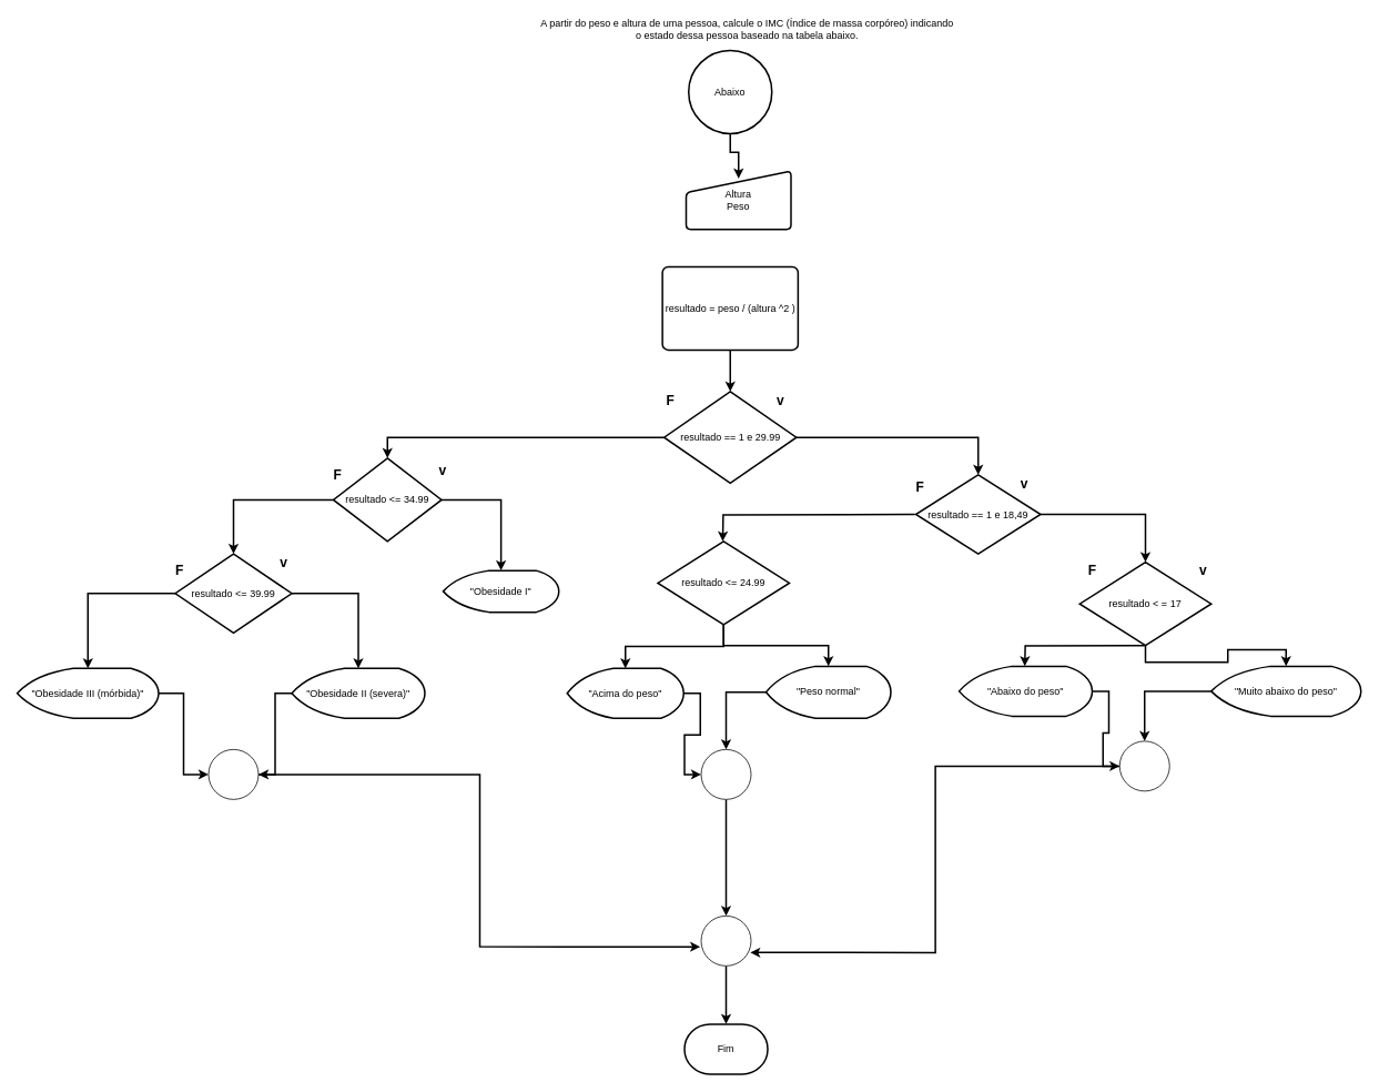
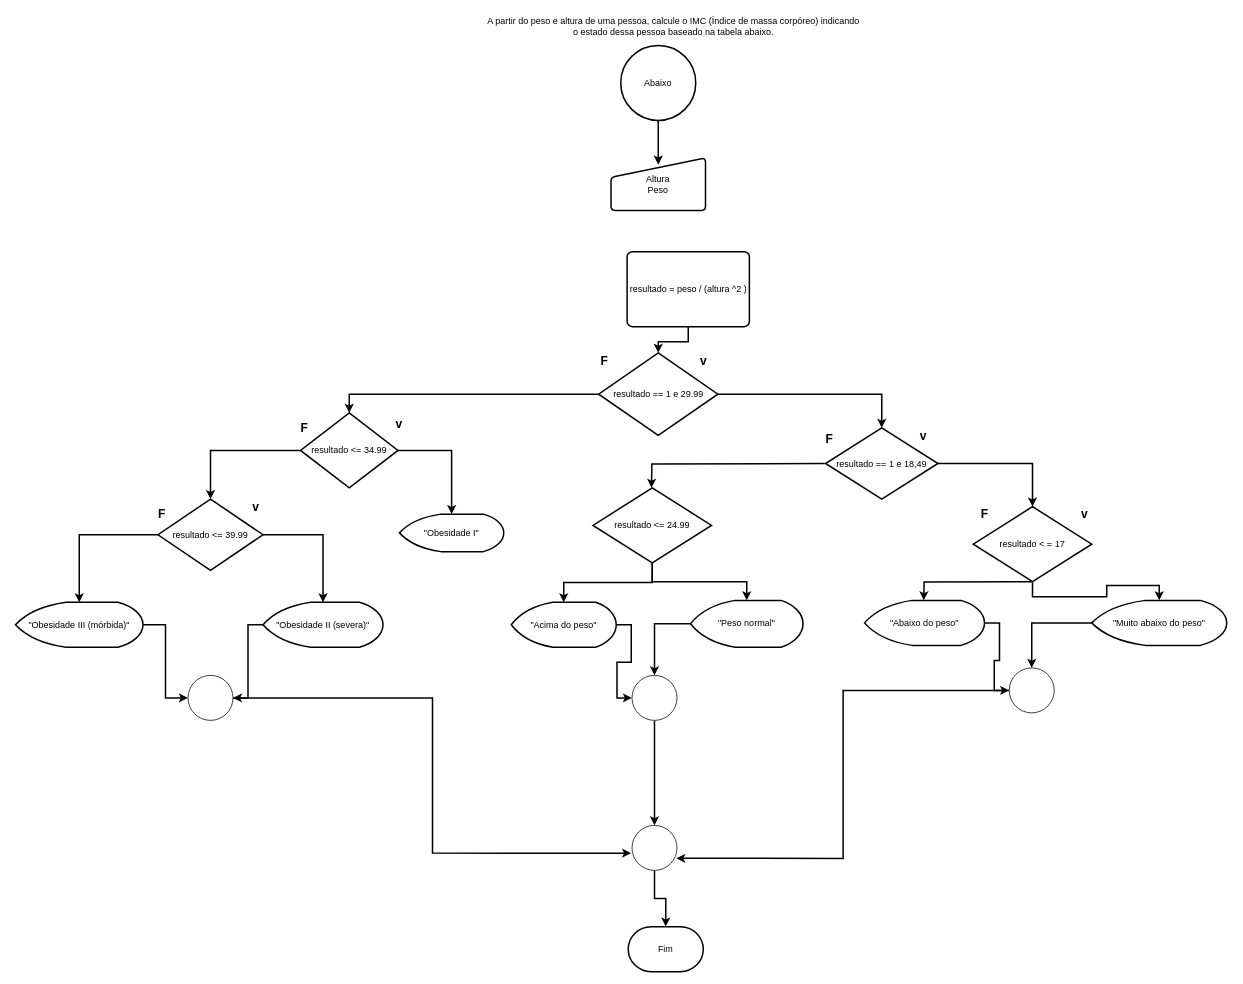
  <mxCell id="0" />
  <mxCell id="1" parent="0" />
  <mxCell id="2" style="edgeStyle=orthogonalEdgeStyle;rounded=0;orthogonalLoop=1;jettySize=auto;html=1;entryX=0.5;entryY=0.129;entryDx=0;entryDy=0;entryPerimeter=0;strokeWidth=2;" edge="1" parent="1" source="3" target="4"><mxGeometry relative="1" as="geometry" /></mxCell>
  <mxCell id="3" value="Abaixo" style="strokeWidth=2;html=1;shape=mxgraph.flowchart.start_2;whiteSpace=wrap;" vertex="1" parent="1"><mxGeometry x="827" y="60" width="100" height="100" as="geometry" /></mxCell>
- <mxCell id="4" value="Altura&lt;br&gt;Peso" style="html=1;strokeWidth=2;shape=manualInput;whiteSpace=wrap;rounded=1;size=26;arcSize=11;" vertex="1" parent="1"><mxGeometry x="824" y="205" width="126" height="70" as="geometry" /></mxCell>
+ <mxCell id="4" value="Altura&lt;br&gt;Peso" style="html=1;strokeWidth=2;shape=manualInput;whiteSpace=wrap;rounded=1;size=26;arcSize=11;" vertex="1" parent="1"><mxGeometry x="814" y="210" width="126" height="70" as="geometry" /></mxCell>
  <mxCell id="5" value="A partir do peso e altura de uma pessoa, calcule o IMC (Índice de massa corpóreo) indicando&lt;br/&gt;o estado dessa pessoa baseado na tabela abaixo." style="text;html=1;align=center;verticalAlign=middle;resizable=0;points=[];autosize=1;" vertex="1" parent="1"><mxGeometry x="642" y="20" width="510" height="30" as="geometry" /></mxCell>
  <mxCell id="6" style="edgeStyle=orthogonalEdgeStyle;rounded=0;orthogonalLoop=1;jettySize=auto;html=1;exitX=0.5;exitY=1;exitDx=0;exitDy=0;strokeWidth=2;" edge="1" parent="1" source="7" target="10"><mxGeometry relative="1" as="geometry" /></mxCell>
- <mxCell id="7" value="resultado = peso / (altura ^2 )" style="rounded=1;whiteSpace=wrap;html=1;absoluteArcSize=1;arcSize=14;strokeWidth=2;" vertex="1" parent="1"><mxGeometry x="795.5" y="320" width="163" height="100" as="geometry" /></mxCell>
+ <mxCell id="7" value="resultado = peso / (altura ^2 )" style="rounded=1;whiteSpace=wrap;html=1;absoluteArcSize=1;arcSize=14;strokeWidth=2;" vertex="1" parent="1"><mxGeometry x="835.5" y="335" width="163" height="100" as="geometry" /></mxCell>
  <mxCell id="8" style="edgeStyle=orthogonalEdgeStyle;rounded=0;orthogonalLoop=1;jettySize=auto;html=1;entryX=0.5;entryY=0;entryDx=0;entryDy=0;entryPerimeter=0;strokeWidth=2;" edge="1" parent="1" source="10" target="13"><mxGeometry relative="1" as="geometry" /></mxCell>
  <mxCell id="9" style="edgeStyle=orthogonalEdgeStyle;rounded=0;orthogonalLoop=1;jettySize=auto;html=1;entryX=0.5;entryY=0;entryDx=0;entryDy=0;entryPerimeter=0;strokeWidth=2;" edge="1" parent="1" source="10" target="36"><mxGeometry relative="1" as="geometry" /></mxCell>
  <mxCell id="10" value="resultado == 1 e 29.99" style="strokeWidth=2;html=1;shape=mxgraph.flowchart.decision;whiteSpace=wrap;" vertex="1" parent="1"><mxGeometry x="797.5" y="470" width="159" height="110" as="geometry" /></mxCell>
  <mxCell id="11" style="edgeStyle=orthogonalEdgeStyle;rounded=0;orthogonalLoop=1;jettySize=auto;html=1;entryX=0.5;entryY=0;entryDx=0;entryDy=0;entryPerimeter=0;strokeWidth=2;" edge="1" parent="1" source="13" target="16"><mxGeometry relative="1" as="geometry" /></mxCell>
  <mxCell id="12" style="edgeStyle=orthogonalEdgeStyle;rounded=0;orthogonalLoop=1;jettySize=auto;html=1;entryX=0.5;entryY=0;entryDx=0;entryDy=0;entryPerimeter=0;strokeWidth=2;" edge="1" parent="1"><mxGeometry relative="1" as="geometry"><mxPoint x="1099" y="617.5" as="sourcePoint" /><mxPoint x="868" y="650" as="targetPoint" /></mxGeometry></mxCell>
  <mxCell id="13" value="resultado == 1 e 18,49" style="strokeWidth=2;html=1;shape=mxgraph.flowchart.decision;whiteSpace=wrap;" vertex="1" parent="1"><mxGeometry x="1100" y="570" width="150" height="95" as="geometry" /></mxCell>
  <mxCell id="14" style="edgeStyle=orthogonalEdgeStyle;rounded=0;orthogonalLoop=1;jettySize=auto;html=1;strokeWidth=2;" edge="1" parent="1" source="16" target="23"><mxGeometry relative="1" as="geometry" /></mxCell>
  <mxCell id="15" style="edgeStyle=orthogonalEdgeStyle;rounded=0;orthogonalLoop=1;jettySize=auto;html=1;entryX=0.5;entryY=0;entryDx=0;entryDy=0;entryPerimeter=0;strokeWidth=2;" edge="1" parent="1"><mxGeometry relative="1" as="geometry"><mxPoint x="1375" y="775" as="sourcePoint" /><mxPoint x="1231" y="800" as="targetPoint" /></mxGeometry></mxCell>
  <mxCell id="16" value="resultado &amp;lt; = 17" style="strokeWidth=2;html=1;shape=mxgraph.flowchart.decision;whiteSpace=wrap;" vertex="1" parent="1"><mxGeometry x="1297" y="675" width="158" height="100" as="geometry" /></mxCell>
  <mxCell id="17" value="&lt;b&gt;&lt;font style=&quot;font-size: 16px&quot;&gt;v&lt;/font&gt;&lt;/b&gt;" style="text;html=1;align=center;verticalAlign=middle;resizable=0;points=[];autosize=1;" vertex="1" parent="1"><mxGeometry x="927" y="470" width="20" height="20" as="geometry" /></mxCell>
  <mxCell id="18" value="&lt;b&gt;&lt;font style=&quot;font-size: 16px&quot;&gt;F&lt;/font&gt;&lt;/b&gt;" style="text;html=1;align=center;verticalAlign=middle;resizable=0;points=[];autosize=1;" vertex="1" parent="1"><mxGeometry x="790" y="470" width="30" height="20" as="geometry" /></mxCell>
  <mxCell id="19" style="edgeStyle=orthogonalEdgeStyle;rounded=0;orthogonalLoop=1;jettySize=auto;html=1;entryX=0.5;entryY=0;entryDx=0;entryDy=0;entryPerimeter=0;strokeWidth=2;" edge="1" parent="1" source="21" target="31"><mxGeometry relative="1" as="geometry" /></mxCell>
  <mxCell id="20" style="edgeStyle=orthogonalEdgeStyle;rounded=0;orthogonalLoop=1;jettySize=auto;html=1;entryX=0.5;entryY=0;entryDx=0;entryDy=0;entryPerimeter=0;strokeWidth=2;" edge="1" parent="1" source="21" target="33"><mxGeometry relative="1" as="geometry" /></mxCell>
  <mxCell id="21" value="resultado &amp;lt;= 24.99" style="strokeWidth=2;html=1;shape=mxgraph.flowchart.decision;whiteSpace=wrap;" vertex="1" parent="1"><mxGeometry x="790" y="650" width="158" height="100" as="geometry" /></mxCell>
  <mxCell id="22" style="edgeStyle=orthogonalEdgeStyle;rounded=0;orthogonalLoop=1;jettySize=auto;html=1;strokeWidth=2;" edge="1" parent="1" source="23" target="50"><mxGeometry relative="1" as="geometry" /></mxCell>
  <mxCell id="23" value="&quot;Muito abaixo do peso&quot;" style="strokeWidth=2;html=1;shape=mxgraph.flowchart.display;whiteSpace=wrap;" vertex="1" parent="1"><mxGeometry x="1455" y="800" width="180" height="60" as="geometry" /></mxCell>
  <mxCell id="24" style="edgeStyle=orthogonalEdgeStyle;rounded=0;orthogonalLoop=1;jettySize=auto;html=1;entryX=0;entryY=0.5;entryDx=0;entryDy=0;entryPerimeter=0;strokeWidth=2;" edge="1" parent="1" source="25" target="50"><mxGeometry relative="1" as="geometry" /></mxCell>
  <mxCell id="25" value="&quot;Abaixo do peso&quot;" style="strokeWidth=2;html=1;shape=mxgraph.flowchart.display;whiteSpace=wrap;" vertex="1" parent="1"><mxGeometry x="1152" y="800" width="160" height="60" as="geometry" /></mxCell>
  <mxCell id="26" value="&lt;b&gt;&lt;font style=&quot;font-size: 16px&quot;&gt;v&lt;/font&gt;&lt;/b&gt;" style="text;html=1;align=center;verticalAlign=middle;resizable=0;points=[];autosize=1;" vertex="1" parent="1"><mxGeometry x="1220" y="570" width="20" height="20" as="geometry" /></mxCell>
  <mxCell id="27" value="&lt;b&gt;&lt;font style=&quot;font-size: 16px&quot;&gt;F&lt;/font&gt;&lt;/b&gt;" style="text;html=1;align=center;verticalAlign=middle;resizable=0;points=[];autosize=1;" vertex="1" parent="1"><mxGeometry x="1090" y="575" width="30" height="20" as="geometry" /></mxCell>
  <mxCell id="28" value="&lt;b&gt;&lt;font style=&quot;font-size: 16px&quot;&gt;v&lt;/font&gt;&lt;/b&gt;" style="text;html=1;align=center;verticalAlign=middle;resizable=0;points=[];autosize=1;" vertex="1" parent="1"><mxGeometry x="1435" y="675" width="20" height="20" as="geometry" /></mxCell>
  <mxCell id="29" value="&lt;b&gt;&lt;font style=&quot;font-size: 16px&quot;&gt;F&lt;/font&gt;&lt;/b&gt;" style="text;html=1;align=center;verticalAlign=middle;resizable=0;points=[];autosize=1;" vertex="1" parent="1"><mxGeometry x="1297" y="675" width="30" height="20" as="geometry" /></mxCell>
  <mxCell id="30" style="edgeStyle=orthogonalEdgeStyle;rounded=0;orthogonalLoop=1;jettySize=auto;html=1;strokeWidth=2;" edge="1" parent="1" source="31" target="52"><mxGeometry relative="1" as="geometry" /></mxCell>
  <mxCell id="31" value="&quot;Peso normal&quot;" style="strokeWidth=2;html=1;shape=mxgraph.flowchart.display;whiteSpace=wrap;" vertex="1" parent="1"><mxGeometry x="920" y="800" width="150" height="62.5" as="geometry" /></mxCell>
  <mxCell id="32" style="edgeStyle=orthogonalEdgeStyle;rounded=0;orthogonalLoop=1;jettySize=auto;html=1;entryX=0;entryY=0.5;entryDx=0;entryDy=0;entryPerimeter=0;strokeWidth=2;" edge="1" parent="1" source="33" target="52"><mxGeometry relative="1" as="geometry" /></mxCell>
  <mxCell id="33" value="&quot;Acima do peso&quot;" style="strokeWidth=2;html=1;shape=mxgraph.flowchart.display;whiteSpace=wrap;" vertex="1" parent="1"><mxGeometry x="681" y="802.5" width="140" height="60" as="geometry" /></mxCell>
  <mxCell id="34" style="edgeStyle=orthogonalEdgeStyle;rounded=0;orthogonalLoop=1;jettySize=auto;html=1;entryX=0.5;entryY=0;entryDx=0;entryDy=0;entryPerimeter=0;strokeWidth=2;" edge="1" parent="1" source="36" target="40"><mxGeometry relative="1" as="geometry" /></mxCell>
  <mxCell id="35" style="edgeStyle=orthogonalEdgeStyle;rounded=0;orthogonalLoop=1;jettySize=auto;html=1;entryX=0.5;entryY=0;entryDx=0;entryDy=0;entryPerimeter=0;strokeWidth=2;" edge="1" parent="1" source="36" target="39"><mxGeometry relative="1" as="geometry" /></mxCell>
  <mxCell id="36" value="resultado &amp;lt;= 34.99" style="strokeWidth=2;html=1;shape=mxgraph.flowchart.decision;whiteSpace=wrap;" vertex="1" parent="1"><mxGeometry x="400" y="550" width="130" height="100" as="geometry" /></mxCell>
  <mxCell id="37" style="edgeStyle=orthogonalEdgeStyle;rounded=0;orthogonalLoop=1;jettySize=auto;html=1;exitX=1;exitY=0.5;exitDx=0;exitDy=0;exitPerimeter=0;strokeWidth=2;" edge="1" parent="1" source="39" target="42"><mxGeometry relative="1" as="geometry" /></mxCell>
  <mxCell id="38" style="edgeStyle=orthogonalEdgeStyle;rounded=0;orthogonalLoop=1;jettySize=auto;html=1;strokeWidth=2;" edge="1" parent="1" source="39" target="44"><mxGeometry relative="1" as="geometry" /></mxCell>
  <mxCell id="39" value="resultado &amp;lt;= 39.99" style="strokeWidth=2;html=1;shape=mxgraph.flowchart.decision;whiteSpace=wrap;" vertex="1" parent="1"><mxGeometry x="210" y="665" width="140" height="95" as="geometry" /></mxCell>
  <mxCell id="40" value="&quot;Obesidade I&quot;" style="strokeWidth=2;html=1;shape=mxgraph.flowchart.display;whiteSpace=wrap;" vertex="1" parent="1"><mxGeometry x="532" y="685" width="139" height="50" as="geometry" /></mxCell>
  <mxCell id="41" style="edgeStyle=orthogonalEdgeStyle;rounded=0;orthogonalLoop=1;jettySize=auto;html=1;entryX=1;entryY=0.5;entryDx=0;entryDy=0;entryPerimeter=0;strokeWidth=2;" edge="1" parent="1" source="42" target="54"><mxGeometry relative="1" as="geometry" /></mxCell>
  <mxCell id="42" value="&quot;Obesidade II (severa)&quot;" style="strokeWidth=2;html=1;shape=mxgraph.flowchart.display;whiteSpace=wrap;" vertex="1" parent="1"><mxGeometry x="350" y="802.5" width="160" height="60" as="geometry" /></mxCell>
  <mxCell id="43" style="edgeStyle=orthogonalEdgeStyle;rounded=0;orthogonalLoop=1;jettySize=auto;html=1;entryX=0;entryY=0.5;entryDx=0;entryDy=0;entryPerimeter=0;strokeWidth=2;" edge="1" parent="1" source="44" target="54"><mxGeometry relative="1" as="geometry" /></mxCell>
  <mxCell id="44" value="&quot;Obesidade III (mórbida)&quot;" style="strokeWidth=2;html=1;shape=mxgraph.flowchart.display;whiteSpace=wrap;" vertex="1" parent="1"><mxGeometry x="20" y="802.5" width="170" height="60" as="geometry" /></mxCell>
  <mxCell id="45" value="&lt;b&gt;&lt;font style=&quot;font-size: 16px&quot;&gt;v&lt;/font&gt;&lt;/b&gt;" style="text;html=1;align=center;verticalAlign=middle;resizable=0;points=[];autosize=1;" vertex="1" parent="1"><mxGeometry x="521" y="555" width="20" height="20" as="geometry" /></mxCell>
  <mxCell id="46" value="&lt;b&gt;&lt;font style=&quot;font-size: 16px&quot;&gt;v&lt;/font&gt;&lt;/b&gt;" style="text;html=1;align=center;verticalAlign=middle;resizable=0;points=[];autosize=1;" vertex="1" parent="1"><mxGeometry x="330" y="665" width="20" height="20" as="geometry" /></mxCell>
  <mxCell id="47" value="&lt;b&gt;&lt;font style=&quot;font-size: 16px&quot;&gt;F&lt;/font&gt;&lt;/b&gt;" style="text;html=1;align=center;verticalAlign=middle;resizable=0;points=[];autosize=1;" vertex="1" parent="1"><mxGeometry x="390" y="560" width="30" height="20" as="geometry" /></mxCell>
  <mxCell id="48" value="&lt;b&gt;&lt;font style=&quot;font-size: 16px&quot;&gt;F&lt;/font&gt;&lt;/b&gt;" style="text;html=1;align=center;verticalAlign=middle;resizable=0;points=[];autosize=1;" vertex="1" parent="1"><mxGeometry x="200" y="675" width="30" height="20" as="geometry" /></mxCell>
  <mxCell id="49" style="edgeStyle=orthogonalEdgeStyle;rounded=0;orthogonalLoop=1;jettySize=auto;html=1;entryX=0.983;entryY=0.733;entryDx=0;entryDy=0;entryPerimeter=0;strokeWidth=2;" edge="1" parent="1" source="50" target="56"><mxGeometry relative="1" as="geometry" /></mxCell>
  <mxCell id="50" value="" style="verticalLabelPosition=bottom;verticalAlign=top;html=1;shape=mxgraph.flowchart.on-page_reference;" vertex="1" parent="1"><mxGeometry x="1345" y="890" width="60" height="60" as="geometry" /></mxCell>
  <mxCell id="51" style="edgeStyle=orthogonalEdgeStyle;rounded=0;orthogonalLoop=1;jettySize=auto;html=1;entryX=0.5;entryY=0;entryDx=0;entryDy=0;entryPerimeter=0;strokeWidth=2;" edge="1" parent="1" source="52" target="56"><mxGeometry relative="1" as="geometry" /></mxCell>
  <mxCell id="52" value="" style="verticalLabelPosition=bottom;verticalAlign=top;html=1;shape=mxgraph.flowchart.on-page_reference;" vertex="1" parent="1"><mxGeometry x="842" y="900" width="60" height="60" as="geometry" /></mxCell>
  <mxCell id="53" style="edgeStyle=orthogonalEdgeStyle;rounded=0;orthogonalLoop=1;jettySize=auto;html=1;entryX=-0.017;entryY=0.617;entryDx=0;entryDy=0;entryPerimeter=0;strokeWidth=2;" edge="1" parent="1" source="54" target="56"><mxGeometry relative="1" as="geometry" /></mxCell>
  <mxCell id="54" value="" style="verticalLabelPosition=bottom;verticalAlign=top;html=1;shape=mxgraph.flowchart.on-page_reference;" vertex="1" parent="1"><mxGeometry x="250" y="900" width="60" height="60" as="geometry" /></mxCell>
  <mxCell id="55" style="edgeStyle=orthogonalEdgeStyle;rounded=0;orthogonalLoop=1;jettySize=auto;html=1;strokeWidth=2;" edge="1" parent="1" source="56" target="57"><mxGeometry relative="1" as="geometry" /></mxCell>
  <mxCell id="56" value="" style="verticalLabelPosition=bottom;verticalAlign=top;html=1;shape=mxgraph.flowchart.on-page_reference;" vertex="1" parent="1"><mxGeometry x="842" y="1100" width="60" height="60" as="geometry" /></mxCell>
- <mxCell id="57" value="Fim" style="strokeWidth=2;html=1;shape=mxgraph.flowchart.terminator;whiteSpace=wrap;" vertex="1" parent="1"><mxGeometry x="822" y="1230" width="100" height="60" as="geometry" /></mxCell>
+ <mxCell id="57" value="Fim" style="strokeWidth=2;html=1;shape=mxgraph.flowchart.terminator;whiteSpace=wrap;" vertex="1" parent="1"><mxGeometry x="837" y="1235" width="100" height="60" as="geometry" /></mxCell>
